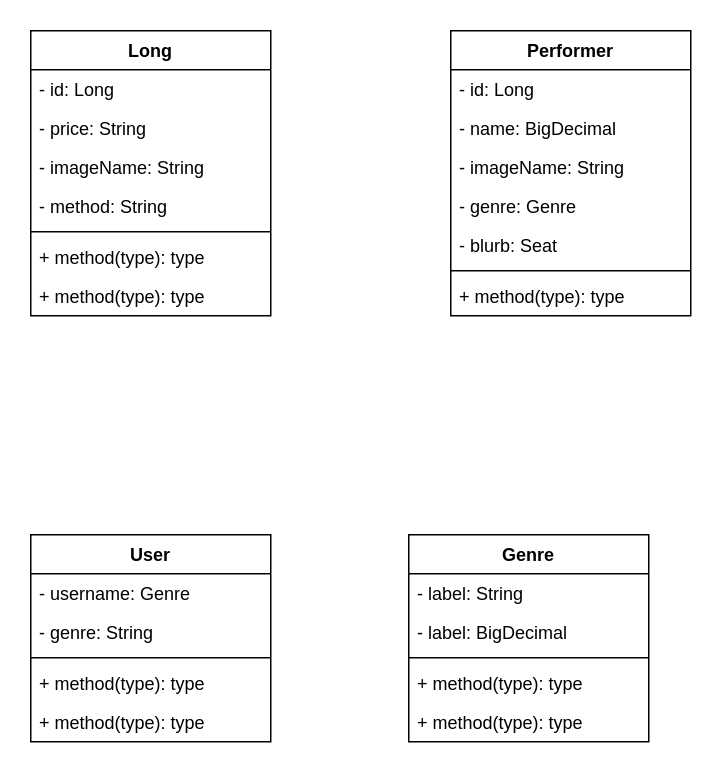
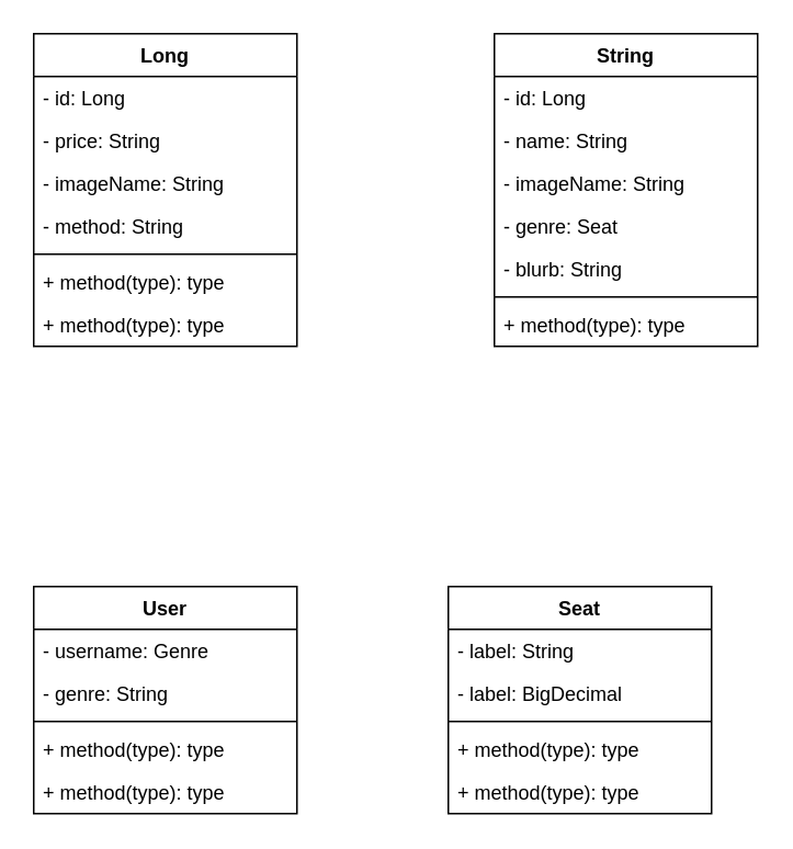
  <mxCell id="0" />
  <mxCell id="1" parent="0" />
  <mxCell id="2" value="Long" style="swimlane;fontStyle=1;align=center;verticalAlign=top;childLayout=stackLayout;horizontal=1;startSize=26;horizontalStack=0;resizeParent=1;resizeParentMax=0;resizeLast=0;collapsible=1;marginBottom=0;" vertex="1" parent="1"><mxGeometry x="20" y="20" width="160" height="190" as="geometry"><mxRectangle x="196" y="238" width="84" height="28" as="alternateBounds" /></mxGeometry></mxCell>
  <mxCell id="3" value="- id: Long" style="text;strokeColor=none;fillColor=none;align=left;verticalAlign=top;spacingLeft=4;spacingRight=4;overflow=hidden;rotatable=0;points=[[0,0.5],[1,0.5]];portConstraint=eastwest;" vertex="1" parent="2"><mxGeometry y="26" width="160" height="26" as="geometry" /></mxCell>
  <mxCell id="4" value="- price: String" style="text;strokeColor=none;fillColor=none;align=left;verticalAlign=top;spacingLeft=4;spacingRight=4;overflow=hidden;rotatable=0;points=[[0,0.5],[1,0.5]];portConstraint=eastwest;" vertex="1" parent="2"><mxGeometry y="52" width="160" height="26" as="geometry" /></mxCell>
  <mxCell id="5" value="- imageName: String" style="text;strokeColor=none;fillColor=none;align=left;verticalAlign=top;spacingLeft=4;spacingRight=4;overflow=hidden;rotatable=0;points=[[0,0.5],[1,0.5]];portConstraint=eastwest;" vertex="1" parent="2"><mxGeometry y="78" width="160" height="26" as="geometry" /></mxCell>
  <mxCell id="6" value="- method: String" style="text;strokeColor=none;fillColor=none;align=left;verticalAlign=top;spacingLeft=4;spacingRight=4;overflow=hidden;rotatable=0;points=[[0,0.5],[1,0.5]];portConstraint=eastwest;" vertex="1" parent="2"><mxGeometry y="104" width="160" height="26" as="geometry" /></mxCell>
  <mxCell id="7" value="" style="line;strokeWidth=1;fillColor=none;align=left;verticalAlign=middle;spacingTop=-1;spacingLeft=3;spacingRight=3;rotatable=0;labelPosition=right;points=[];portConstraint=eastwest;" vertex="1" parent="2"><mxGeometry y="130" width="160" height="8" as="geometry" /></mxCell>
  <mxCell id="8" value="+ method(type): type" style="text;strokeColor=none;fillColor=none;align=left;verticalAlign=top;spacingLeft=4;spacingRight=4;overflow=hidden;rotatable=0;points=[[0,0.5],[1,0.5]];portConstraint=eastwest;" vertex="1" parent="2"><mxGeometry y="138" width="160" height="26" as="geometry" /></mxCell>
  <mxCell id="9" value="+ method(type): type" style="text;strokeColor=none;fillColor=none;align=left;verticalAlign=top;spacingLeft=4;spacingRight=4;overflow=hidden;rotatable=0;points=[[0,0.5],[1,0.5]];portConstraint=eastwest;" vertex="1" parent="2"><mxGeometry y="164" width="160" height="26" as="geometry" /></mxCell>
- <mxCell id="10" value="Performer" style="swimlane;fontStyle=1;align=center;verticalAlign=top;childLayout=stackLayout;horizontal=1;startSize=26;horizontalStack=0;resizeParent=1;resizeParentMax=0;resizeLast=0;collapsible=1;marginBottom=0;" vertex="1" parent="1"><mxGeometry x="300" y="20" width="160" height="190" as="geometry" /></mxCell>
+ <mxCell id="10" value="String" style="swimlane;fontStyle=1;align=center;verticalAlign=top;childLayout=stackLayout;horizontal=1;startSize=26;horizontalStack=0;resizeParent=1;resizeParentMax=0;resizeLast=0;collapsible=1;marginBottom=0;" vertex="1" parent="1"><mxGeometry x="300" y="20" width="160" height="190" as="geometry" /></mxCell>
  <mxCell id="11" value="- id: Long" style="text;strokeColor=none;fillColor=none;align=left;verticalAlign=top;spacingLeft=4;spacingRight=4;overflow=hidden;rotatable=0;points=[[0,0.5],[1,0.5]];portConstraint=eastwest;" vertex="1" parent="10"><mxGeometry y="26" width="160" height="26" as="geometry" /></mxCell>
- <mxCell id="12" value="- name: BigDecimal" style="text;strokeColor=none;fillColor=none;align=left;verticalAlign=top;spacingLeft=4;spacingRight=4;overflow=hidden;rotatable=0;points=[[0,0.5],[1,0.5]];portConstraint=eastwest;" vertex="1" parent="10"><mxGeometry y="52" width="160" height="26" as="geometry" /></mxCell>
+ <mxCell id="12" value="- name: String" style="text;strokeColor=none;fillColor=none;align=left;verticalAlign=top;spacingLeft=4;spacingRight=4;overflow=hidden;rotatable=0;points=[[0,0.5],[1,0.5]];portConstraint=eastwest;" vertex="1" parent="10"><mxGeometry y="52" width="160" height="26" as="geometry" /></mxCell>
  <mxCell id="13" value="- imageName: String" style="text;strokeColor=none;fillColor=none;align=left;verticalAlign=top;spacingLeft=4;spacingRight=4;overflow=hidden;rotatable=0;points=[[0,0.5],[1,0.5]];portConstraint=eastwest;" vertex="1" parent="10"><mxGeometry y="78" width="160" height="26" as="geometry" /></mxCell>
- <mxCell id="14" value="- genre: Genre" style="text;strokeColor=none;fillColor=none;align=left;verticalAlign=top;spacingLeft=4;spacingRight=4;overflow=hidden;rotatable=0;points=[[0,0.5],[1,0.5]];portConstraint=eastwest;" vertex="1" parent="10"><mxGeometry y="104" width="160" height="26" as="geometry" /></mxCell>
- <mxCell id="15" value="- blurb: Seat" style="text;strokeColor=none;fillColor=none;align=left;verticalAlign=top;spacingLeft=4;spacingRight=4;overflow=hidden;rotatable=0;points=[[0,0.5],[1,0.5]];portConstraint=eastwest;" vertex="1" parent="10"><mxGeometry y="130" width="160" height="26" as="geometry" /></mxCell>
+ <mxCell id="14" value="- genre: Seat" style="text;strokeColor=none;fillColor=none;align=left;verticalAlign=top;spacingLeft=4;spacingRight=4;overflow=hidden;rotatable=0;points=[[0,0.5],[1,0.5]];portConstraint=eastwest;" vertex="1" parent="10"><mxGeometry y="104" width="160" height="26" as="geometry" /></mxCell>
+ <mxCell id="15" value="- blurb: String" style="text;strokeColor=none;fillColor=none;align=left;verticalAlign=top;spacingLeft=4;spacingRight=4;overflow=hidden;rotatable=0;points=[[0,0.5],[1,0.5]];portConstraint=eastwest;" vertex="1" parent="10"><mxGeometry y="130" width="160" height="26" as="geometry" /></mxCell>
  <mxCell id="16" value="" style="line;strokeWidth=1;fillColor=none;align=left;verticalAlign=middle;spacingTop=-1;spacingLeft=3;spacingRight=3;rotatable=0;labelPosition=right;points=[];portConstraint=eastwest;" vertex="1" parent="10"><mxGeometry y="156" width="160" height="8" as="geometry" /></mxCell>
  <mxCell id="17" value="+ method(type): type" style="text;strokeColor=none;fillColor=none;align=left;verticalAlign=top;spacingLeft=4;spacingRight=4;overflow=hidden;rotatable=0;points=[[0,0.5],[1,0.5]];portConstraint=eastwest;" vertex="1" parent="10"><mxGeometry y="164" width="160" height="26" as="geometry" /></mxCell>
  <mxCell id="18" value="User" style="swimlane;fontStyle=1;align=center;verticalAlign=top;childLayout=stackLayout;horizontal=1;startSize=26;horizontalStack=0;resizeParent=1;resizeParentMax=0;resizeLast=0;collapsible=1;marginBottom=0;" vertex="1" parent="1"><mxGeometry x="20" y="356" width="160" height="138" as="geometry"><mxRectangle x="196" y="238" width="84" height="28" as="alternateBounds" /></mxGeometry></mxCell>
  <mxCell id="19" value="- username: Genre" style="text;strokeColor=none;fillColor=none;align=left;verticalAlign=top;spacingLeft=4;spacingRight=4;overflow=hidden;rotatable=0;points=[[0,0.5],[1,0.5]];portConstraint=eastwest;" vertex="1" parent="18"><mxGeometry y="26" width="160" height="26" as="geometry" /></mxCell>
  <mxCell id="20" value="- genre: String" style="text;strokeColor=none;fillColor=none;align=left;verticalAlign=top;spacingLeft=4;spacingRight=4;overflow=hidden;rotatable=0;points=[[0,0.5],[1,0.5]];portConstraint=eastwest;" vertex="1" parent="18"><mxGeometry y="52" width="160" height="26" as="geometry" /></mxCell>
  <mxCell id="21" value="" style="line;strokeWidth=1;fillColor=none;align=left;verticalAlign=middle;spacingTop=-1;spacingLeft=3;spacingRight=3;rotatable=0;labelPosition=right;points=[];portConstraint=eastwest;" vertex="1" parent="18"><mxGeometry y="78" width="160" height="8" as="geometry" /></mxCell>
  <mxCell id="22" value="+ method(type): type" style="text;strokeColor=none;fillColor=none;align=left;verticalAlign=top;spacingLeft=4;spacingRight=4;overflow=hidden;rotatable=0;points=[[0,0.5],[1,0.5]];portConstraint=eastwest;" vertex="1" parent="18"><mxGeometry y="86" width="160" height="26" as="geometry" /></mxCell>
  <mxCell id="23" value="+ method(type): type" style="text;strokeColor=none;fillColor=none;align=left;verticalAlign=top;spacingLeft=4;spacingRight=4;overflow=hidden;rotatable=0;points=[[0,0.5],[1,0.5]];portConstraint=eastwest;" vertex="1" parent="18"><mxGeometry y="112" width="160" height="26" as="geometry" /></mxCell>
- <mxCell id="24" value="Genre" style="swimlane;fontStyle=1;align=center;verticalAlign=top;childLayout=stackLayout;horizontal=1;startSize=26;horizontalStack=0;resizeParent=1;resizeParentMax=0;resizeLast=0;collapsible=1;marginBottom=0;" vertex="1" parent="1"><mxGeometry x="272" y="356" width="160" height="138" as="geometry"><mxRectangle x="196" y="238" width="84" height="28" as="alternateBounds" /></mxGeometry></mxCell>
+ <mxCell id="24" value="Seat" style="swimlane;fontStyle=1;align=center;verticalAlign=top;childLayout=stackLayout;horizontal=1;startSize=26;horizontalStack=0;resizeParent=1;resizeParentMax=0;resizeLast=0;collapsible=1;marginBottom=0;" vertex="1" parent="1"><mxGeometry x="272" y="356" width="160" height="138" as="geometry"><mxRectangle x="196" y="238" width="84" height="28" as="alternateBounds" /></mxGeometry></mxCell>
  <mxCell id="25" value="- label: String" style="text;strokeColor=none;fillColor=none;align=left;verticalAlign=top;spacingLeft=4;spacingRight=4;overflow=hidden;rotatable=0;points=[[0,0.5],[1,0.5]];portConstraint=eastwest;" vertex="1" parent="24"><mxGeometry y="26" width="160" height="26" as="geometry" /></mxCell>
  <mxCell id="26" value="- label: BigDecimal" style="text;strokeColor=none;fillColor=none;align=left;verticalAlign=top;spacingLeft=4;spacingRight=4;overflow=hidden;rotatable=0;points=[[0,0.5],[1,0.5]];portConstraint=eastwest;" vertex="1" parent="24"><mxGeometry y="52" width="160" height="26" as="geometry" /></mxCell>
  <mxCell id="27" value="" style="line;strokeWidth=1;fillColor=none;align=left;verticalAlign=middle;spacingTop=-1;spacingLeft=3;spacingRight=3;rotatable=0;labelPosition=right;points=[];portConstraint=eastwest;" vertex="1" parent="24"><mxGeometry y="78" width="160" height="8" as="geometry" /></mxCell>
  <mxCell id="28" value="+ method(type): type" style="text;strokeColor=none;fillColor=none;align=left;verticalAlign=top;spacingLeft=4;spacingRight=4;overflow=hidden;rotatable=0;points=[[0,0.5],[1,0.5]];portConstraint=eastwest;" vertex="1" parent="24"><mxGeometry y="86" width="160" height="26" as="geometry" /></mxCell>
  <mxCell id="29" value="+ method(type): type" style="text;strokeColor=none;fillColor=none;align=left;verticalAlign=top;spacingLeft=4;spacingRight=4;overflow=hidden;rotatable=0;points=[[0,0.5],[1,0.5]];portConstraint=eastwest;" vertex="1" parent="24"><mxGeometry y="112" width="160" height="26" as="geometry" /></mxCell>
